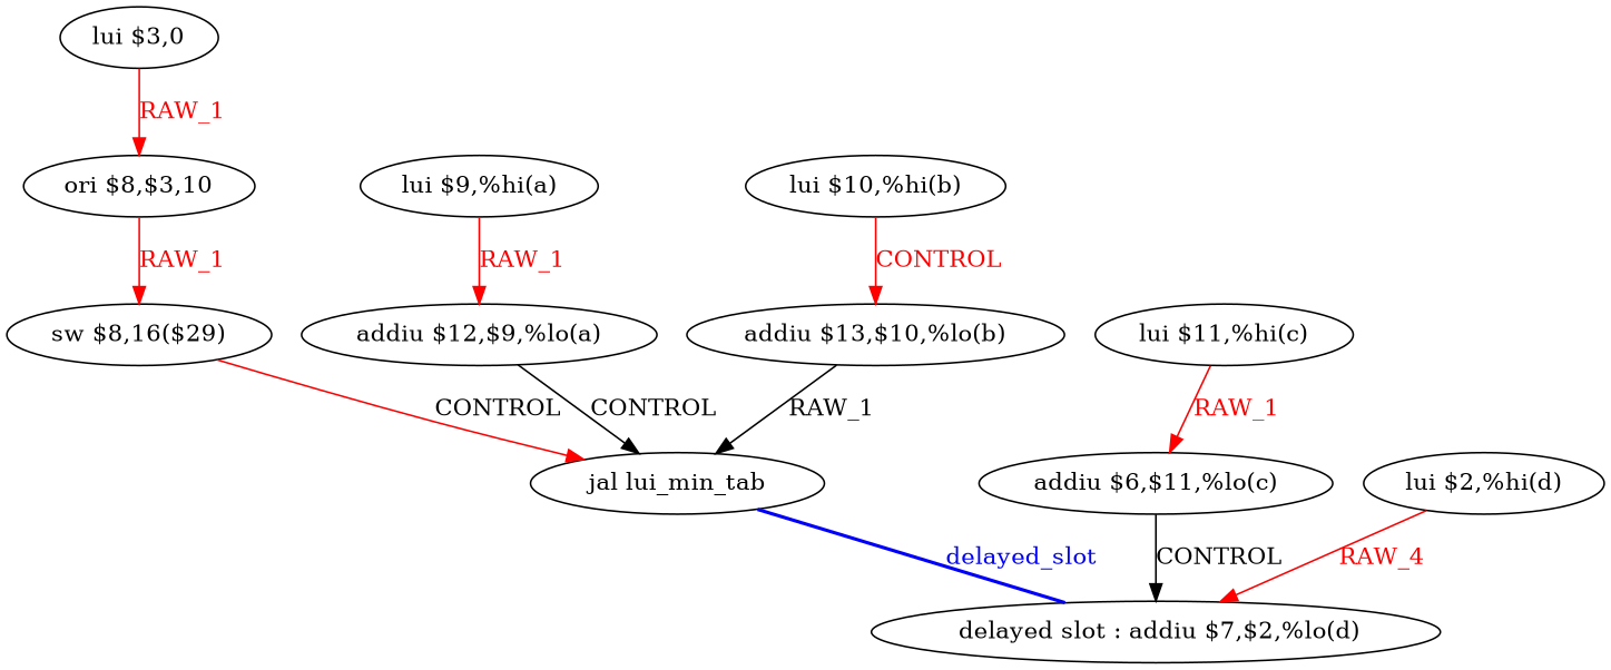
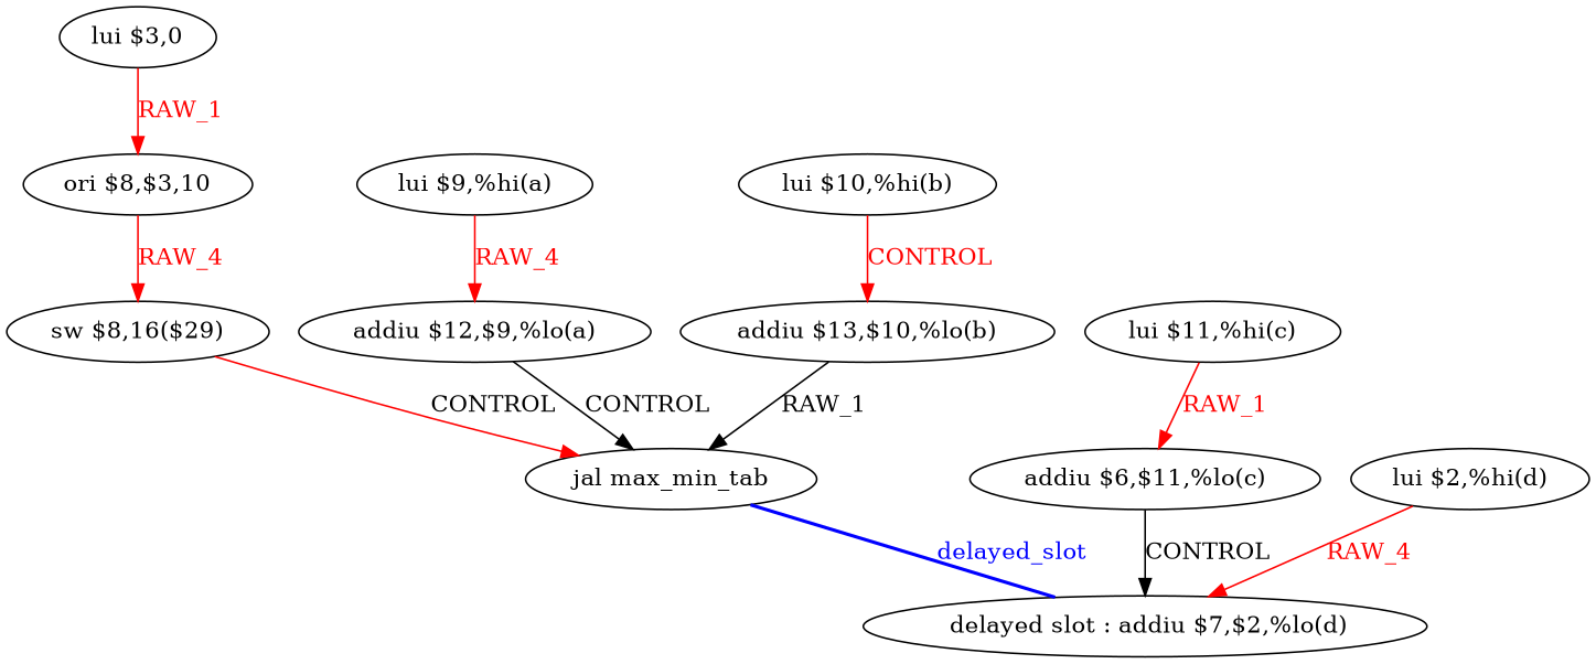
  digraph {
    node [shape=ellipse]
    edge [color=red fontcolor=red]
    n1 [label=" delayed slot : addiu $7,$2,%lo(d)"]
-   n2 [label="jal lui_min_tab"]
+   n2 [label="jal max_min_tab"]
    n3 [label="lui $3,0"]
    n4 [label="ori $8,$3,10"]
    n5 [label="sw $8,16($29)"]
    n6 [label="lui $9,%hi(a)"]
    n7 [label="addiu $12,$9,%lo(a)"]
    n8 [label="lui $10,%hi(b)"]
    n9 [label="addiu $13,$10,%lo(b)"]
    n10 [label="lui $11,%hi(c)"]
    n11 [label="addiu $6,$11,%lo(c)"]
    n12 [label="lui $2,%hi(d)"]
    n2 -> n1 [color=blue dir=none fontcolor=blue label=delayed_slot style=bold]
    n3 -> n4 [label=RAW_1]
-   n4 -> n5 [label=RAW_1]
+   n4 -> n5 [label=RAW_4]
    n5 -> n2 [label=CONTROL fontcolor=""]
-   n6 -> n7 [label=RAW_1]
+   n6 -> n7 [label=RAW_4]
    n7 -> n2 [label=CONTROL color="" fontcolor=""]
    n8 -> n9 [label=CONTROL]
    n9 -> n2 [label=RAW_1 color="" fontcolor=""]
    n10 -> n11 [label=RAW_1]
    n11 -> n1 [label=CONTROL color="" fontcolor=""]
    n12 -> n1 [label=RAW_4]
  }
